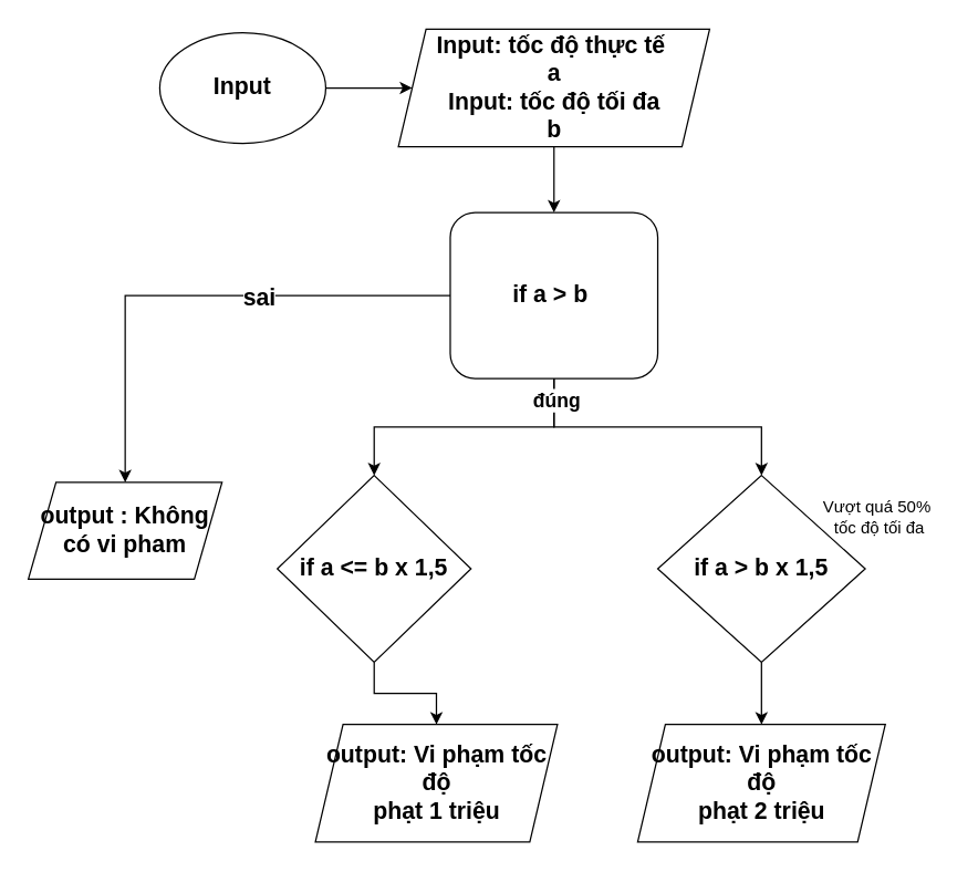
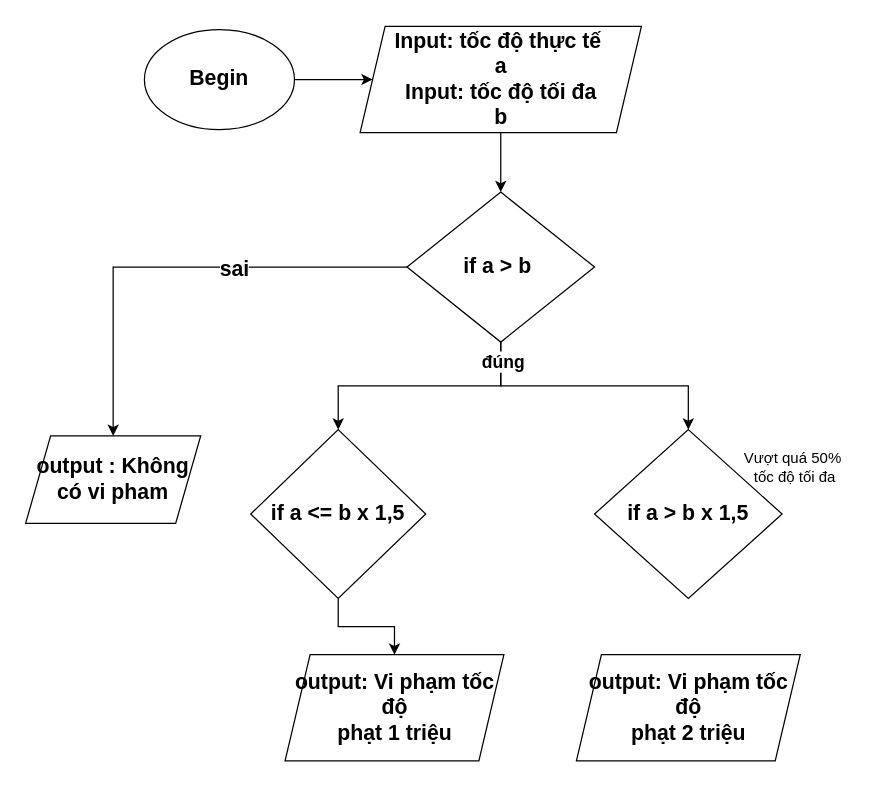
  <mxCell id="0" />
  <mxCell id="1" parent="0" />
  <mxCell id="2" style="edgeStyle=orthogonalEdgeStyle;rounded=0;orthogonalLoop=1;jettySize=auto;html=1;entryX=0;entryY=0.5;entryDx=0;entryDy=0;fontSize=17;fontStyle=1" edge="1" parent="1" source="3" target="5"><mxGeometry relative="1" as="geometry" /></mxCell>
- <mxCell id="3" value="Input" style="ellipse;whiteSpace=wrap;html=1;fontSize=17;fontStyle=1" vertex="1" parent="1"><mxGeometry x="115" y="23" width="120" height="80" as="geometry" /></mxCell>
+ <mxCell id="3" value="Begin" style="ellipse;whiteSpace=wrap;html=1;fontSize=17;fontStyle=1" vertex="1" parent="1"><mxGeometry x="115" y="23" width="120" height="80" as="geometry" /></mxCell>
  <mxCell id="4" style="edgeStyle=orthogonalEdgeStyle;rounded=0;orthogonalLoop=1;jettySize=auto;html=1;entryX=0.5;entryY=0;entryDx=0;entryDy=0;fontSize=17;fontStyle=1" edge="1" parent="1" source="5" target="11"><mxGeometry relative="1" as="geometry" /></mxCell>
  <mxCell id="5" value="Input: tốc độ thực tế&amp;nbsp;&lt;div&gt;a&lt;/div&gt;&lt;div&gt;Input: tốc độ tối đa&lt;/div&gt;&lt;div&gt;b&lt;/div&gt;" style="shape=parallelogram;perimeter=parallelogramPerimeter;whiteSpace=wrap;html=1;fixedSize=1;fontSize=17;fontStyle=1" vertex="1" parent="1"><mxGeometry x="287.5" y="20.5" width="225" height="85" as="geometry" /></mxCell>
  <mxCell id="6" value="" style="edgeStyle=orthogonalEdgeStyle;rounded=0;orthogonalLoop=1;jettySize=auto;html=1;fontSize=17;fontStyle=1" edge="1" parent="1" source="11" target="16"><mxGeometry relative="1" as="geometry" /></mxCell>
  <mxCell id="7" value="sai" style="edgeLabel;html=1;align=center;verticalAlign=middle;resizable=0;points=[];fontSize=17;fontStyle=1" vertex="1" connectable="0" parent="6"><mxGeometry x="-0.248" y="2" relative="1" as="geometry"><mxPoint as="offset" /></mxGeometry></mxCell>
  <mxCell id="8" value="" style="edgeStyle=orthogonalEdgeStyle;rounded=0;orthogonalLoop=1;jettySize=auto;html=1;fontSize=17;fontStyle=1" edge="1" parent="1" source="11" target="18"><mxGeometry relative="1" as="geometry" /></mxCell>
  <mxCell id="9" style="edgeStyle=orthogonalEdgeStyle;rounded=0;orthogonalLoop=1;jettySize=auto;html=1;entryX=0.5;entryY=0;entryDx=0;entryDy=0;fontSize=17;fontStyle=1" edge="1" parent="1" source="11" target="14"><mxGeometry relative="1" as="geometry" /></mxCell>
  <mxCell id="10" value="&lt;font style=&quot;font-size: 14px;&quot;&gt;&lt;b&gt;đúng&lt;/b&gt;&lt;/font&gt;" style="edgeLabel;html=1;align=center;verticalAlign=middle;resizable=0;points=[];" vertex="1" connectable="0" parent="9"><mxGeometry x="-0.863" y="1" relative="1" as="geometry"><mxPoint as="offset" /></mxGeometry></mxCell>
- <mxCell id="11" value="if a &amp;gt; b&amp;nbsp;" style="whiteSpace=wrap;html=1;fontSize=17;fontStyle=1;rounded=1;" vertex="1" parent="1"><mxGeometry x="325" y="153" width="150" height="120" as="geometry" /></mxCell>
+ <mxCell id="11" value="if a &amp;gt; b&amp;nbsp;" style="rhombus;whiteSpace=wrap;html=1;fontSize=17;fontStyle=1" vertex="1" parent="1"><mxGeometry x="325" y="153" width="150" height="120" as="geometry" /></mxCell>
  <mxCell id="12" value="output: Vi phạm tốc độ&lt;div&gt;phạt 1 triệu&lt;/div&gt;" style="shape=parallelogram;perimeter=parallelogramPerimeter;whiteSpace=wrap;html=1;fixedSize=1;fontSize=17;fontStyle=1" vertex="1" parent="1"><mxGeometry x="227.5" y="523" width="175" height="85" as="geometry" /></mxCell>
- <mxCell id="13" value="" style="edgeStyle=orthogonalEdgeStyle;rounded=0;orthogonalLoop=1;jettySize=auto;html=1;fontSize=17;fontStyle=1" edge="1" parent="1" source="14" target="15"><mxGeometry relative="1" as="geometry" /></mxCell>
  <mxCell id="14" value="if a &amp;gt; b x 1,5" style="rhombus;whiteSpace=wrap;html=1;fontSize=17;fontStyle=1" vertex="1" parent="1"><mxGeometry x="475" y="343" width="150" height="135" as="geometry" /></mxCell>
  <mxCell id="15" value="output: Vi phạm tốc độ&lt;div&gt;phạt 2 triệu&lt;/div&gt;" style="shape=parallelogram;perimeter=parallelogramPerimeter;whiteSpace=wrap;html=1;fixedSize=1;fontSize=17;fontStyle=1" vertex="1" parent="1"><mxGeometry x="460.5" y="523" width="179" height="85" as="geometry" /></mxCell>
  <mxCell id="16" value="output : Không có vi pham" style="shape=parallelogram;perimeter=parallelogramPerimeter;whiteSpace=wrap;html=1;fixedSize=1;fontSize=17;fontStyle=1" vertex="1" parent="1"><mxGeometry x="20" y="348" width="140" height="70" as="geometry" /></mxCell>
  <mxCell id="17" value="" style="edgeStyle=orthogonalEdgeStyle;rounded=0;orthogonalLoop=1;jettySize=auto;html=1;fontSize=17;fontStyle=1" edge="1" parent="1" source="18" target="12"><mxGeometry relative="1" as="geometry" /></mxCell>
  <mxCell id="18" value="if a &amp;lt;= b x 1,5" style="rhombus;whiteSpace=wrap;html=1;fontSize=17;fontStyle=1" vertex="1" parent="1"><mxGeometry x="200" y="343" width="140" height="135" as="geometry" /></mxCell>
  <mxCell id="19" value="Vượt quá 50%&amp;nbsp;&lt;div&gt;&lt;span style=&quot;background-color: transparent; color: light-dark(rgb(0, 0, 0), rgb(255, 255, 255));&quot;&gt;tốc độ tối đa&lt;/span&gt;&lt;/div&gt;" style="text;html=1;align=center;verticalAlign=middle;resizable=0;points=[];autosize=1;strokeColor=none;fillColor=none;" vertex="1" parent="1"><mxGeometry x="585" y="353" width="100" height="40" as="geometry" /></mxCell>
